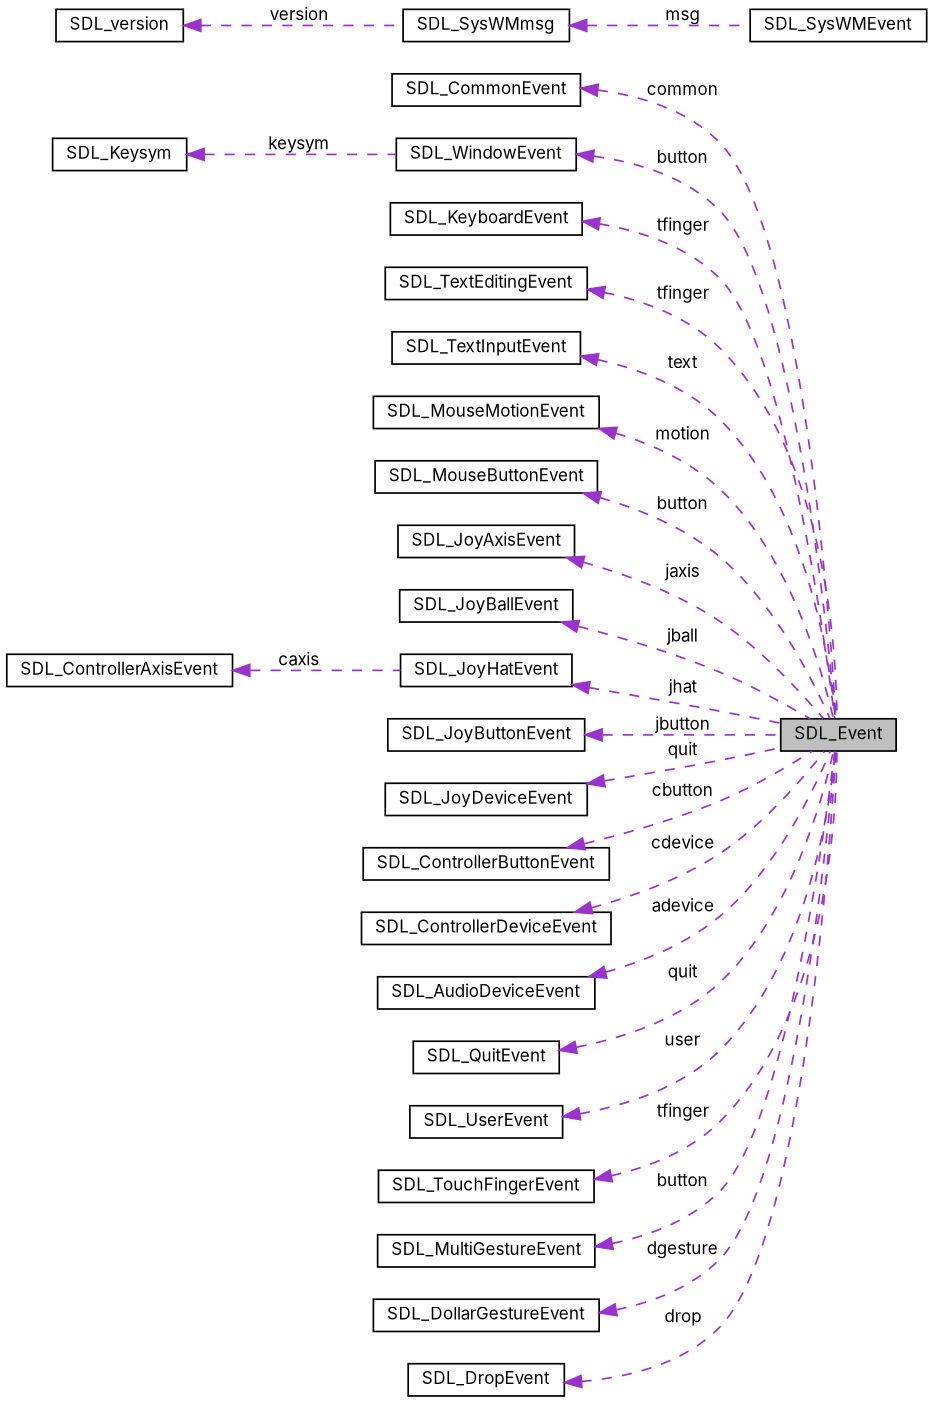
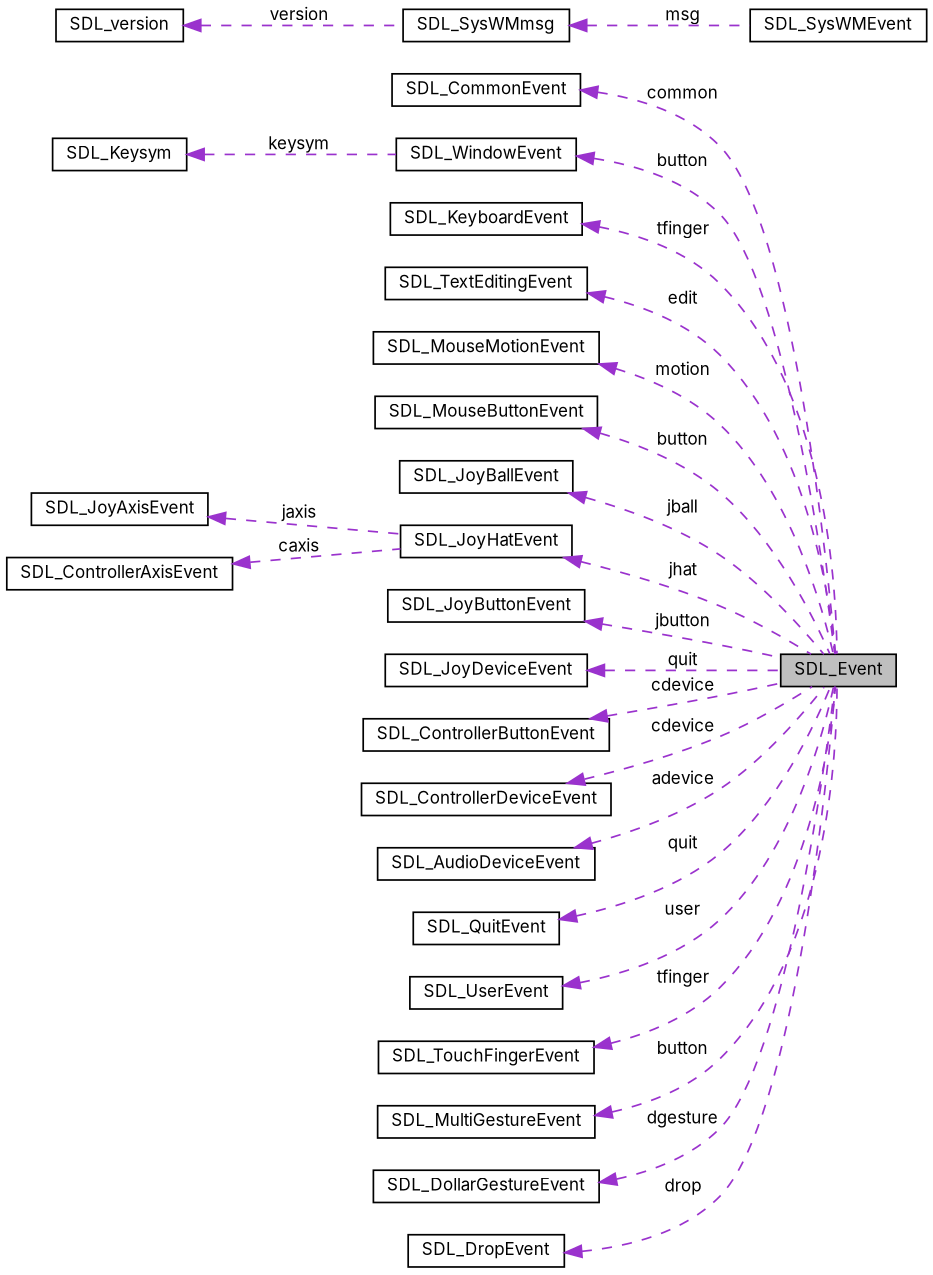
  digraph {
    fontname=Inter
    rankdir=LR
    node [color=black fillcolor=white fontname=Inter fontsize=10 shape=record style=filled]
    edge [color=darkorchid3 dir=back fontname=Inter fontsize=10 labelfontname=Helvetica labelfontsize=10 style=dashed]
    n1 [fillcolor=grey75 fontcolor=black height=0.2 label=SDL_Event width=0.4]
    n2 [height=0.2 label=SDL_CommonEvent width=0.4]
    n3 [height=0.2 label=SDL_WindowEvent width=0.4]
    n4 [height=0.2 label=SDL_KeyboardEvent width=0.4]
    n5 [height=0.2 label=SDL_Keysym width=0.4]
    n6 [height=0.2 label=SDL_TextEditingEvent width=0.4]
-   n7 [height=0.2 label=SDL_TextInputEvent width=0.4]
    n8 [height=0.2 label=SDL_MouseMotionEvent width=0.4]
    n9 [height=0.2 label=SDL_MouseButtonEvent width=0.4]
    n10 [height=0.2 label=SDL_JoyAxisEvent width=0.4]
    n11 [height=0.2 label=SDL_JoyBallEvent width=0.4]
    n12 [height=0.2 label=SDL_JoyHatEvent width=0.4]
    n13 [height=0.2 label=SDL_JoyButtonEvent width=0.4]
    n14 [height=0.2 label=SDL_JoyDeviceEvent width=0.4]
    n15 [height=0.2 label=SDL_ControllerAxisEvent width=0.4]
    n16 [height=0.2 label=SDL_ControllerButtonEvent width=0.4]
    n17 [height=0.2 label=SDL_ControllerDeviceEvent width=0.4]
    n18 [height=0.2 label=SDL_AudioDeviceEvent width=0.4]
    n19 [height=0.2 label=SDL_QuitEvent width=0.4]
    n20 [height=0.2 label=SDL_UserEvent width=0.4]
    n21 [height=0.2 label=SDL_SysWMEvent width=0.4]
    n22 [height=0.2 label=SDL_SysWMmsg width=0.4]
    n23 [height=0.2 label=SDL_version width=0.4]
    n24 [height=0.2 label=SDL_TouchFingerEvent width=0.4]
    n25 [height=0.2 label=SDL_MultiGestureEvent width=0.4]
    n26 [height=0.2 label=SDL_DollarGestureEvent width=0.4]
    n27 [height=0.2 label=SDL_DropEvent width=0.4]
    n2 -> n1 [label=" common"]
    n3 -> n1 [label=" button"]
    n4 -> n1 [label=" tfinger"]
    n5 -> n3 [label=" keysym"]
-   n6 -> n1 [label=" tfinger"]
-   n7 -> n1 [label=" text"]
+   n6 -> n1 [label=" edit"]
    n8 -> n1 [label=" motion"]
    n9 -> n1 [label=" button"]
-   n10 -> n1 [label=" jaxis"]
+   n10 -> n12 [label=" jaxis"]
    n11 -> n1 [label=" jball"]
    n12 -> n1 [label=" jhat"]
    n13 -> n1 [label=" jbutton"]
    n14 -> n1 [label=" quit"]
    n15 -> n12 [label=" caxis"]
-   n16 -> n1 [label=" cbutton"]
+   n16 -> n1 [label=" cdevice"]
    n17 -> n1 [label=" cdevice"]
    n18 -> n1 [label=" adevice"]
    n19 -> n1 [label=" quit"]
    n20 -> n1 [label=" user"]
    n22 -> n21 [label=" msg"]
    n23 -> n22 [label=" version"]
    n24 -> n1 [label=" tfinger"]
    n25 -> n1 [label=" button"]
    n26 -> n1 [label=" dgesture"]
    n27 -> n1 [label=" drop"]
  }
